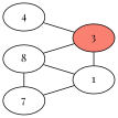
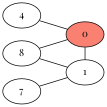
  graph {
    fontname="Playfair Display"
    rankdir=LR
    node [fillcolor=white fontname="Playfair Display" style=filled]
    edge [fontname="Playfair Display"]
    n1 [label=8]
    n2 [label=7]
    1
-   0 [fillcolor=salmon label=3]
+   0 [fillcolor=salmon]
    4
    subgraph sub_1 {
      rank=same
      n1
      n2
    }
    subgraph sub_2 {
      rank=same
      1
      0
    }
    subgraph sub_3 {
      rank=same
      4
    }
-   n1 -- n2
    n1 -- 1
    n1 -- 0
    n2 -- 1
    0 -- 1
    4 -- 0
  }
